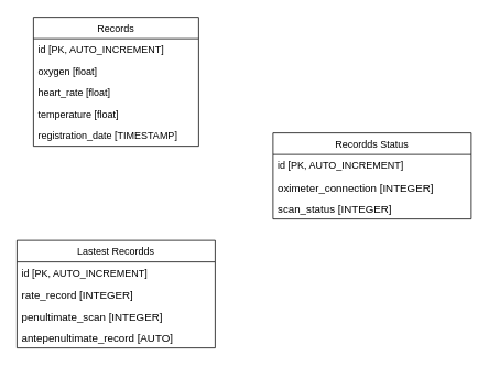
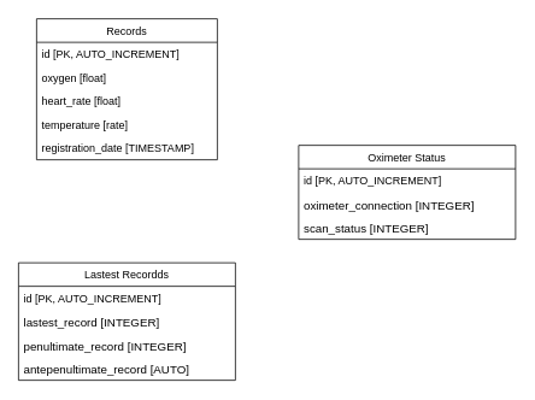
  <mxCell id="0" />
  <mxCell id="1" parent="0" />
  <mxCell id="2" value="Records" style="swimlane;fontStyle=0;childLayout=stackLayout;horizontal=1;startSize=26;fillColor=none;horizontalStack=0;resizeParent=1;resizeParentMax=0;resizeLast=0;collapsible=1;marginBottom=0;" vertex="1" parent="1"><mxGeometry x="40" y="20" width="200" height="156" as="geometry"><mxRectangle x="320" y="240" width="80" height="26" as="alternateBounds" /></mxGeometry></mxCell>
  <mxCell id="3" value="id [PK, AUTO_INCREMENT]" style="text;strokeColor=none;fillColor=none;align=left;verticalAlign=top;spacingLeft=4;spacingRight=4;overflow=hidden;rotatable=0;points=[[0,0.5],[1,0.5]];portConstraint=eastwest;" vertex="1" parent="2"><mxGeometry y="26" width="200" height="26" as="geometry" /></mxCell>
  <mxCell id="4" value="oxygen [float]" style="text;strokeColor=none;fillColor=none;align=left;verticalAlign=top;spacingLeft=4;spacingRight=4;overflow=hidden;rotatable=0;points=[[0,0.5],[1,0.5]];portConstraint=eastwest;" vertex="1" parent="2"><mxGeometry y="52" width="200" height="26" as="geometry" /></mxCell>
  <mxCell id="5" value="heart_rate [float]" style="text;strokeColor=none;fillColor=none;align=left;verticalAlign=top;spacingLeft=4;spacingRight=4;overflow=hidden;rotatable=0;points=[[0,0.5],[1,0.5]];portConstraint=eastwest;" vertex="1" parent="2"><mxGeometry y="78" width="200" height="26" as="geometry" /></mxCell>
- <mxCell id="6" value="temperature [float]" style="text;strokeColor=none;fillColor=none;align=left;verticalAlign=top;spacingLeft=4;spacingRight=4;overflow=hidden;rotatable=0;points=[[0,0.5],[1,0.5]];portConstraint=eastwest;" vertex="1" parent="2"><mxGeometry y="104" width="200" height="26" as="geometry" /></mxCell>
+ <mxCell id="6" value="temperature [rate]" style="text;strokeColor=none;fillColor=none;align=left;verticalAlign=top;spacingLeft=4;spacingRight=4;overflow=hidden;rotatable=0;points=[[0,0.5],[1,0.5]];portConstraint=eastwest;" vertex="1" parent="2"><mxGeometry y="104" width="200" height="26" as="geometry" /></mxCell>
  <mxCell id="7" value="registration_date [TIMESTAMP]" style="text;strokeColor=none;fillColor=none;align=left;verticalAlign=top;spacingLeft=4;spacingRight=4;overflow=hidden;rotatable=0;points=[[0,0.5],[1,0.5]];portConstraint=eastwest;" vertex="1" parent="2"><mxGeometry y="130" width="200" height="26" as="geometry" /></mxCell>
  <mxCell id="8" value="Lastest Recordds" style="swimlane;fontStyle=0;childLayout=stackLayout;horizontal=1;startSize=26;fillColor=none;horizontalStack=0;resizeParent=1;resizeParentMax=0;resizeLast=0;collapsible=1;marginBottom=0;" vertex="1" parent="1"><mxGeometry x="20" y="290" width="240" height="130" as="geometry"><mxRectangle x="320" y="240" width="80" height="26" as="alternateBounds" /></mxGeometry></mxCell>
  <mxCell id="9" value="id [PK, AUTO_INCREMENT]" style="text;strokeColor=none;fillColor=none;align=left;verticalAlign=top;spacingLeft=4;spacingRight=4;overflow=hidden;rotatable=0;points=[[0,0.5],[1,0.5]];portConstraint=eastwest;" vertex="1" parent="8"><mxGeometry y="26" width="240" height="26" as="geometry" /></mxCell>
- <mxCell id="10" value="rate_record [INTEGER]" style="text;strokeColor=none;fillColor=none;align=left;verticalAlign=top;spacingLeft=4;spacingRight=4;overflow=hidden;rotatable=0;points=[[0,0.5],[1,0.5]];portConstraint=eastwest;fontSize=13;" vertex="1" parent="8"><mxGeometry y="52" width="240" height="26" as="geometry" /></mxCell>
- <mxCell id="11" value="penultimate_scan [INTEGER]" style="text;strokeColor=none;fillColor=none;align=left;verticalAlign=top;spacingLeft=4;spacingRight=4;overflow=hidden;rotatable=0;points=[[0,0.5],[1,0.5]];portConstraint=eastwest;fontSize=13;" vertex="1" parent="8"><mxGeometry y="78" width="240" height="26" as="geometry" /></mxCell>
+ <mxCell id="10" value="lastest_record [INTEGER]" style="text;strokeColor=none;fillColor=none;align=left;verticalAlign=top;spacingLeft=4;spacingRight=4;overflow=hidden;rotatable=0;points=[[0,0.5],[1,0.5]];portConstraint=eastwest;fontSize=13;" vertex="1" parent="8"><mxGeometry y="52" width="240" height="26" as="geometry" /></mxCell>
+ <mxCell id="11" value="penultimate_record [INTEGER]" style="text;strokeColor=none;fillColor=none;align=left;verticalAlign=top;spacingLeft=4;spacingRight=4;overflow=hidden;rotatable=0;points=[[0,0.5],[1,0.5]];portConstraint=eastwest;fontSize=13;" vertex="1" parent="8"><mxGeometry y="78" width="240" height="26" as="geometry" /></mxCell>
  <mxCell id="12" value="antepenultimate_record [AUTO]" style="text;strokeColor=none;fillColor=none;align=left;verticalAlign=top;spacingLeft=4;spacingRight=4;overflow=hidden;rotatable=0;points=[[0,0.5],[1,0.5]];portConstraint=eastwest;fontSize=13;" vertex="1" parent="8"><mxGeometry y="104" width="240" height="26" as="geometry" /></mxCell>
- <mxCell id="13" value="Recordds Status" style="swimlane;fontStyle=0;childLayout=stackLayout;horizontal=1;startSize=26;fillColor=none;horizontalStack=0;resizeParent=1;resizeParentMax=0;resizeLast=0;collapsible=1;marginBottom=0;" vertex="1" parent="1"><mxGeometry x="330" y="160" width="240" height="104" as="geometry"><mxRectangle x="320" y="240" width="80" height="26" as="alternateBounds" /></mxGeometry></mxCell>
+ <mxCell id="13" value="Oximeter Status" style="swimlane;fontStyle=0;childLayout=stackLayout;horizontal=1;startSize=26;fillColor=none;horizontalStack=0;resizeParent=1;resizeParentMax=0;resizeLast=0;collapsible=1;marginBottom=0;" vertex="1" parent="1"><mxGeometry x="330" y="160" width="240" height="104" as="geometry"><mxRectangle x="320" y="240" width="80" height="26" as="alternateBounds" /></mxGeometry></mxCell>
  <mxCell id="14" value="id [PK, AUTO_INCREMENT]" style="text;strokeColor=none;fillColor=none;align=left;verticalAlign=top;spacingLeft=4;spacingRight=4;overflow=hidden;rotatable=0;points=[[0,0.5],[1,0.5]];portConstraint=eastwest;" vertex="1" parent="13"><mxGeometry y="26" width="240" height="26" as="geometry" /></mxCell>
  <mxCell id="15" value="oximeter_connection [INTEGER]" style="text;strokeColor=none;fillColor=none;align=left;verticalAlign=top;spacingLeft=4;spacingRight=4;overflow=hidden;rotatable=0;points=[[0,0.5],[1,0.5]];portConstraint=eastwest;fontSize=13;" vertex="1" parent="13"><mxGeometry y="52" width="240" height="26" as="geometry" /></mxCell>
  <mxCell id="16" value="scan_status [INTEGER]" style="text;strokeColor=none;fillColor=none;align=left;verticalAlign=top;spacingLeft=4;spacingRight=4;overflow=hidden;rotatable=0;points=[[0,0.5],[1,0.5]];portConstraint=eastwest;fontSize=13;" vertex="1" parent="13"><mxGeometry y="78" width="240" height="26" as="geometry" /></mxCell>
